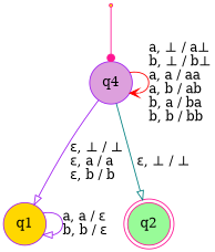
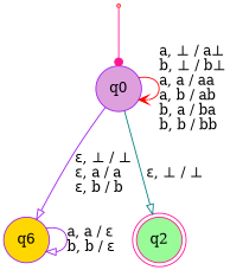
  digraph {
    rankdir=TB
    node [color=deeppink fillcolor=gold fontcolor=black shape=circle style=filled]
    edge [arrowhead=onormal color=purple]
    start [fontcolor=white shape=point]
-   n2 [color=purple fillcolor=plum label=q4]
-   n3 [color=purple label=q1]
+   n2 [color=purple fillcolor=plum label=q0]
+   n3 [color=purple label=q6]
    n4 [fillcolor=palegreen label=q2 shape=doublecircle]
    start -> n2 [arrowhead=dot color=deeppink]
    n2 -> n2 [arrowhead=vee color=red label="a, &#8869; / a&#8869;\lb, &#8869; / b&#8869;\la, a / aa\la, b / ab\lb, a / ba\lb, b / bb\l"]
    n2 -> n3 [label="&#949;, &#8869; / &#8869;\l&#949;, a / a\l&#949;, b / b\l"]
    n2 -> n4 [color=teal label="&#949;, &#8869; / &#8869;"]
    n3 -> n3 [label="a, a / &#949;\lb, b / &#949;\l"]
  }
